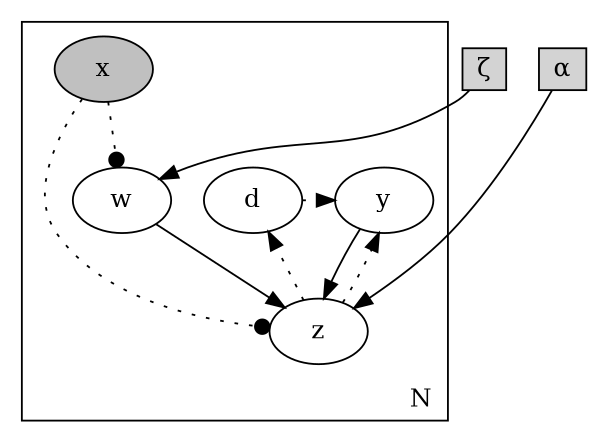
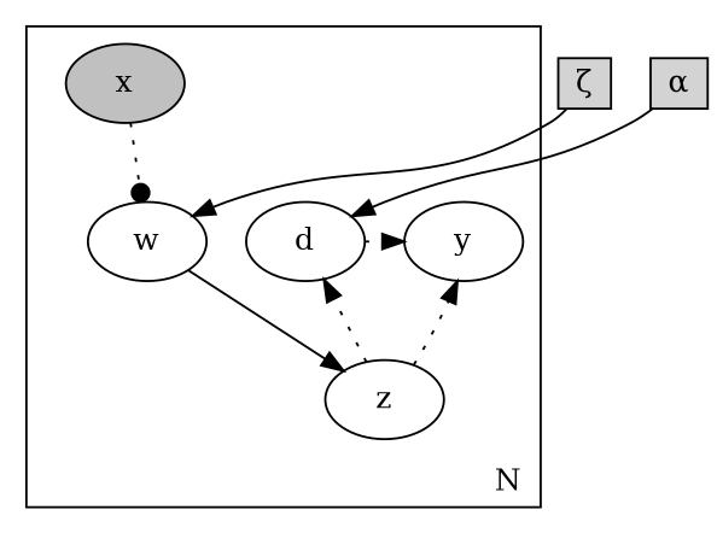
  digraph {
    node [shape=ellipse style=filled]
    edge [style=dotted]
    n1 [height=0.2 label="α" shape=box width=0.25]
    n2 [height=0.2 label="ζ" shape=box width=0.25]
    n3 [label=d style=""]
    n4 [label=y style=""]
    n5 [label=w style=""]
    n6 [fillcolor=white label=z]
    n7 [fillcolor=grey label=x]
    subgraph sub_1 {
      rank=same
      n1
      n2
    }
    subgraph cluster_2 {
      label=N
      labeljust=r
      labelloc=b
      rankdir=TB
      n6
      n7
      subgraph sub_3 {
        label=N
        labeljust=r
        labelloc=b
        rank=same
        rankdir=TB
        n3
        n4
        n5
      }
    }
-   n1 -> n6 [style=""]
+   n1 -> n3 [style=""]
    n2 -> n5 [style=""]
    n3 -> n4
-   n4 -> n6 [style=""]
    n5 -> n6 [style=""]
    n6 -> n3
    n6 -> n4
    n7 -> n5 [arrowhead=dot]
-   n7 -> n6 [arrowhead=dot]
  }
